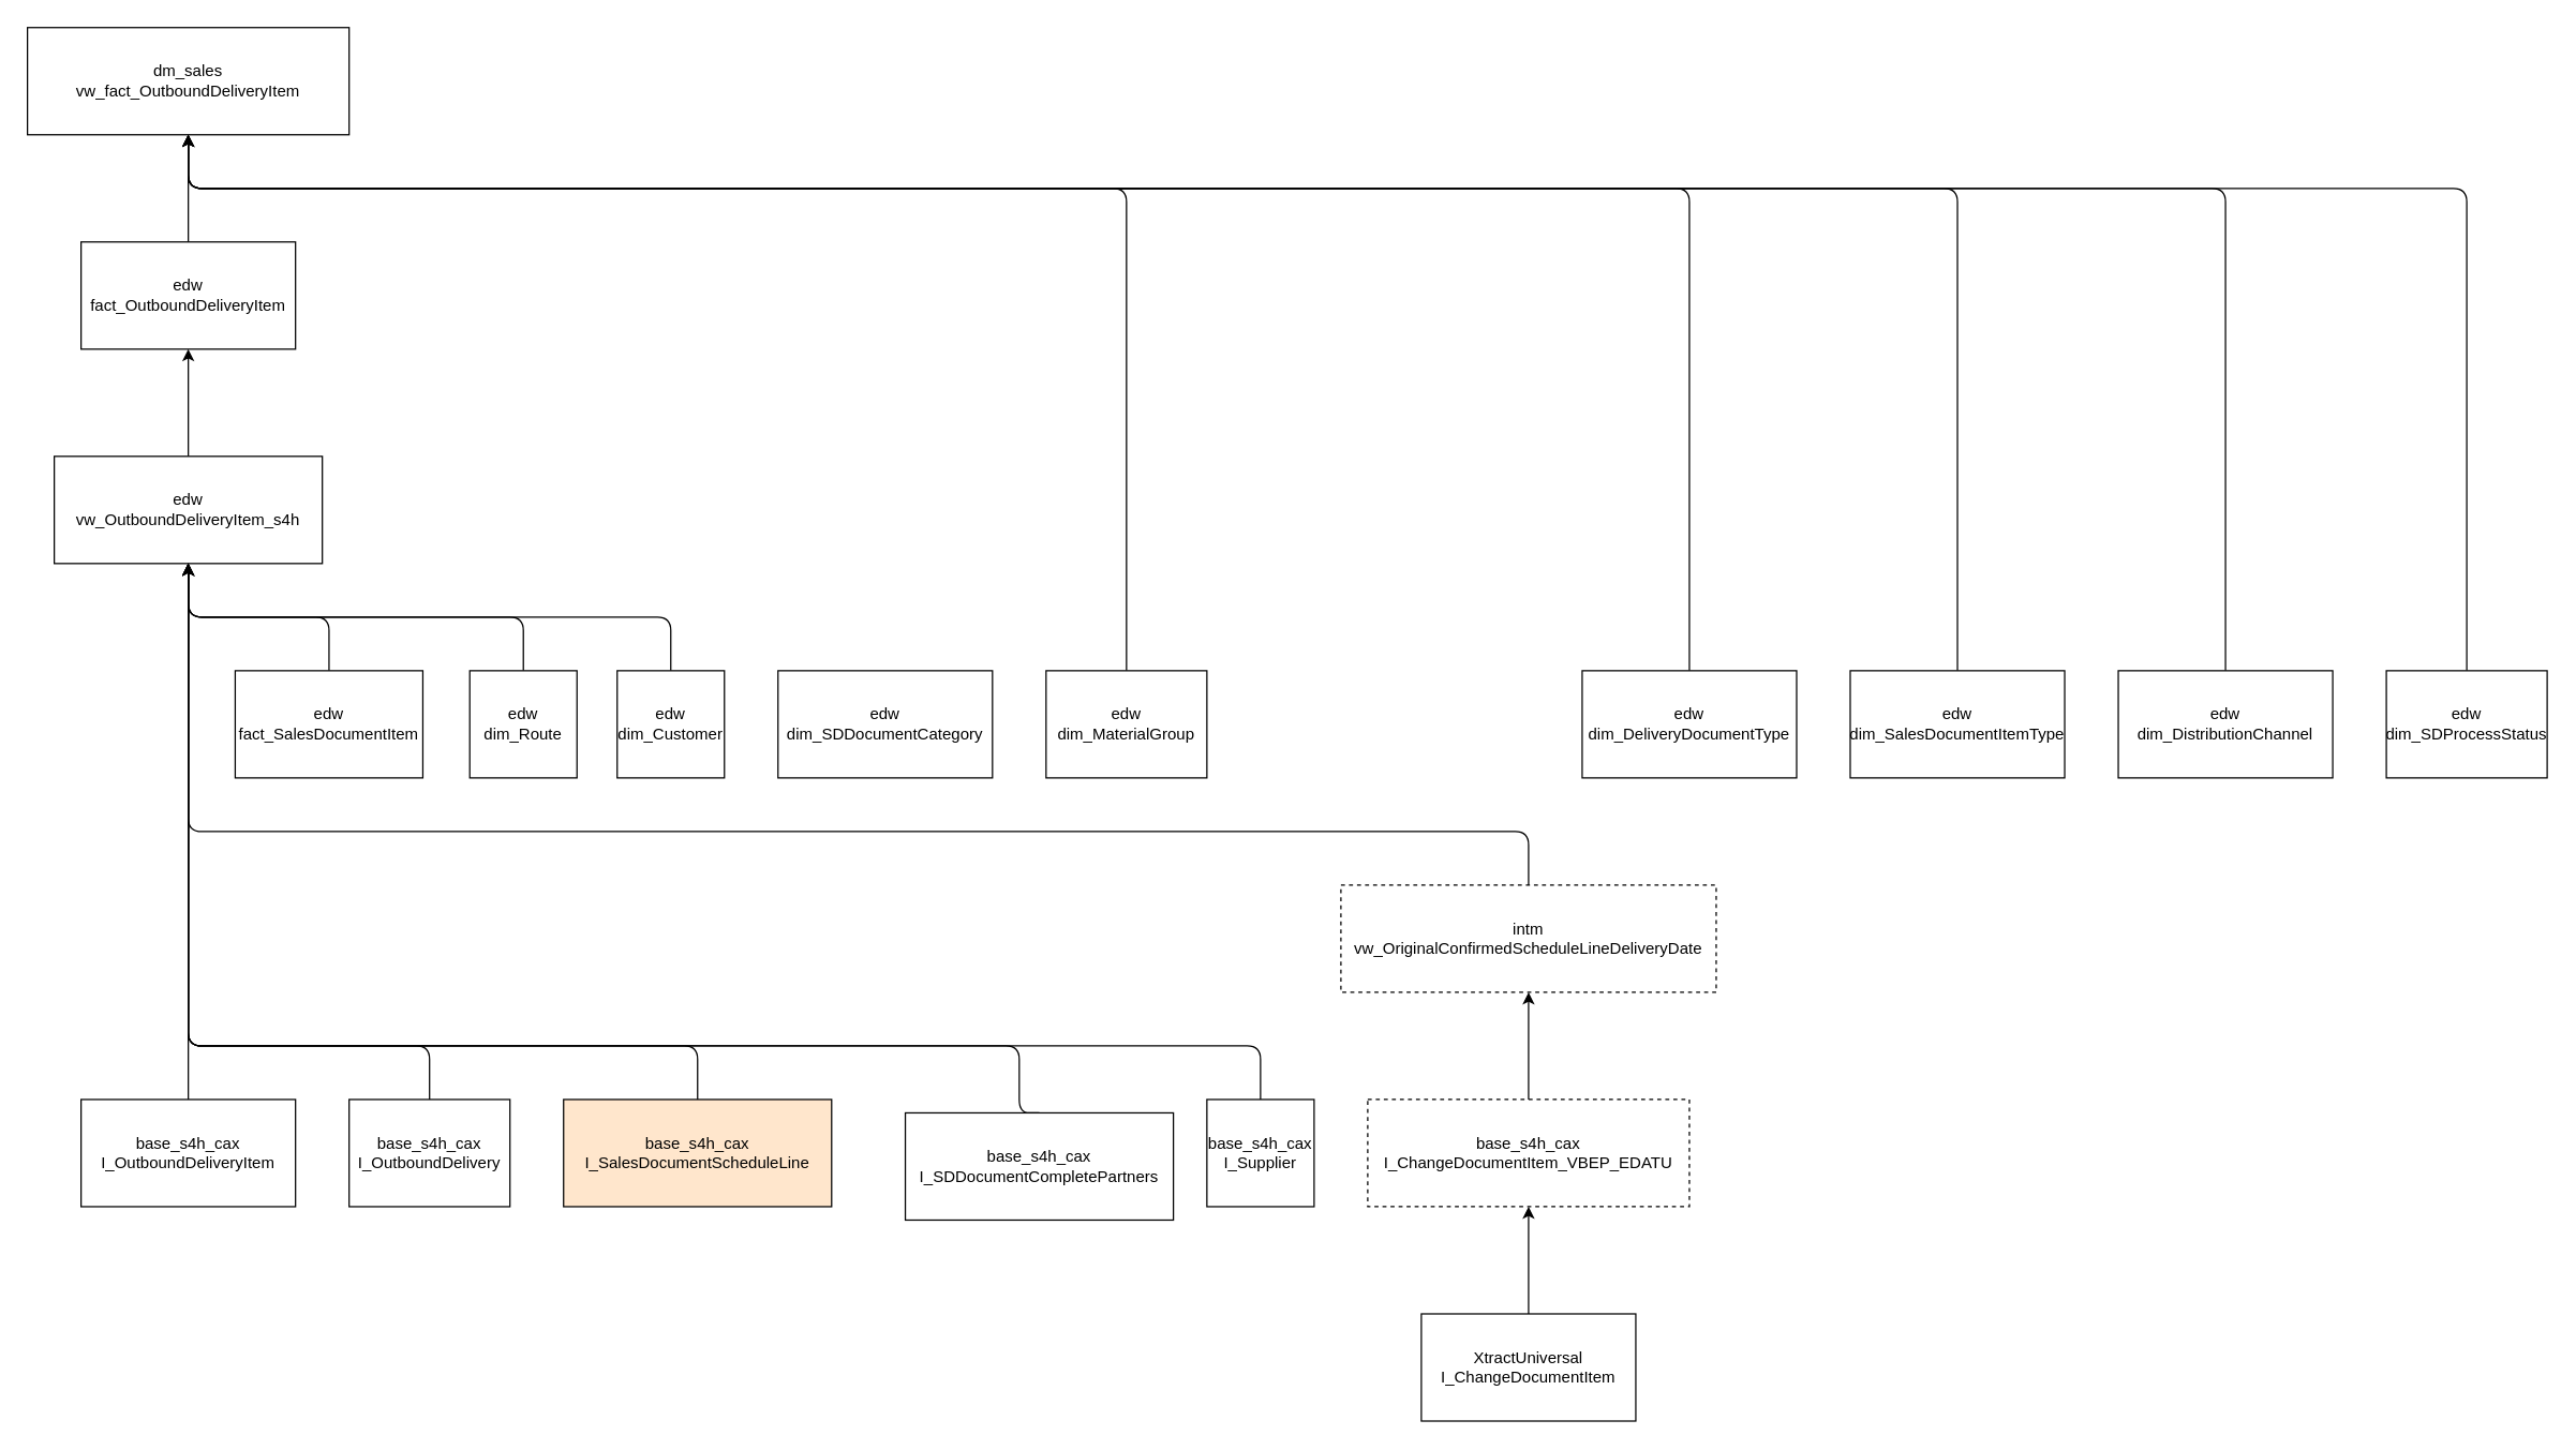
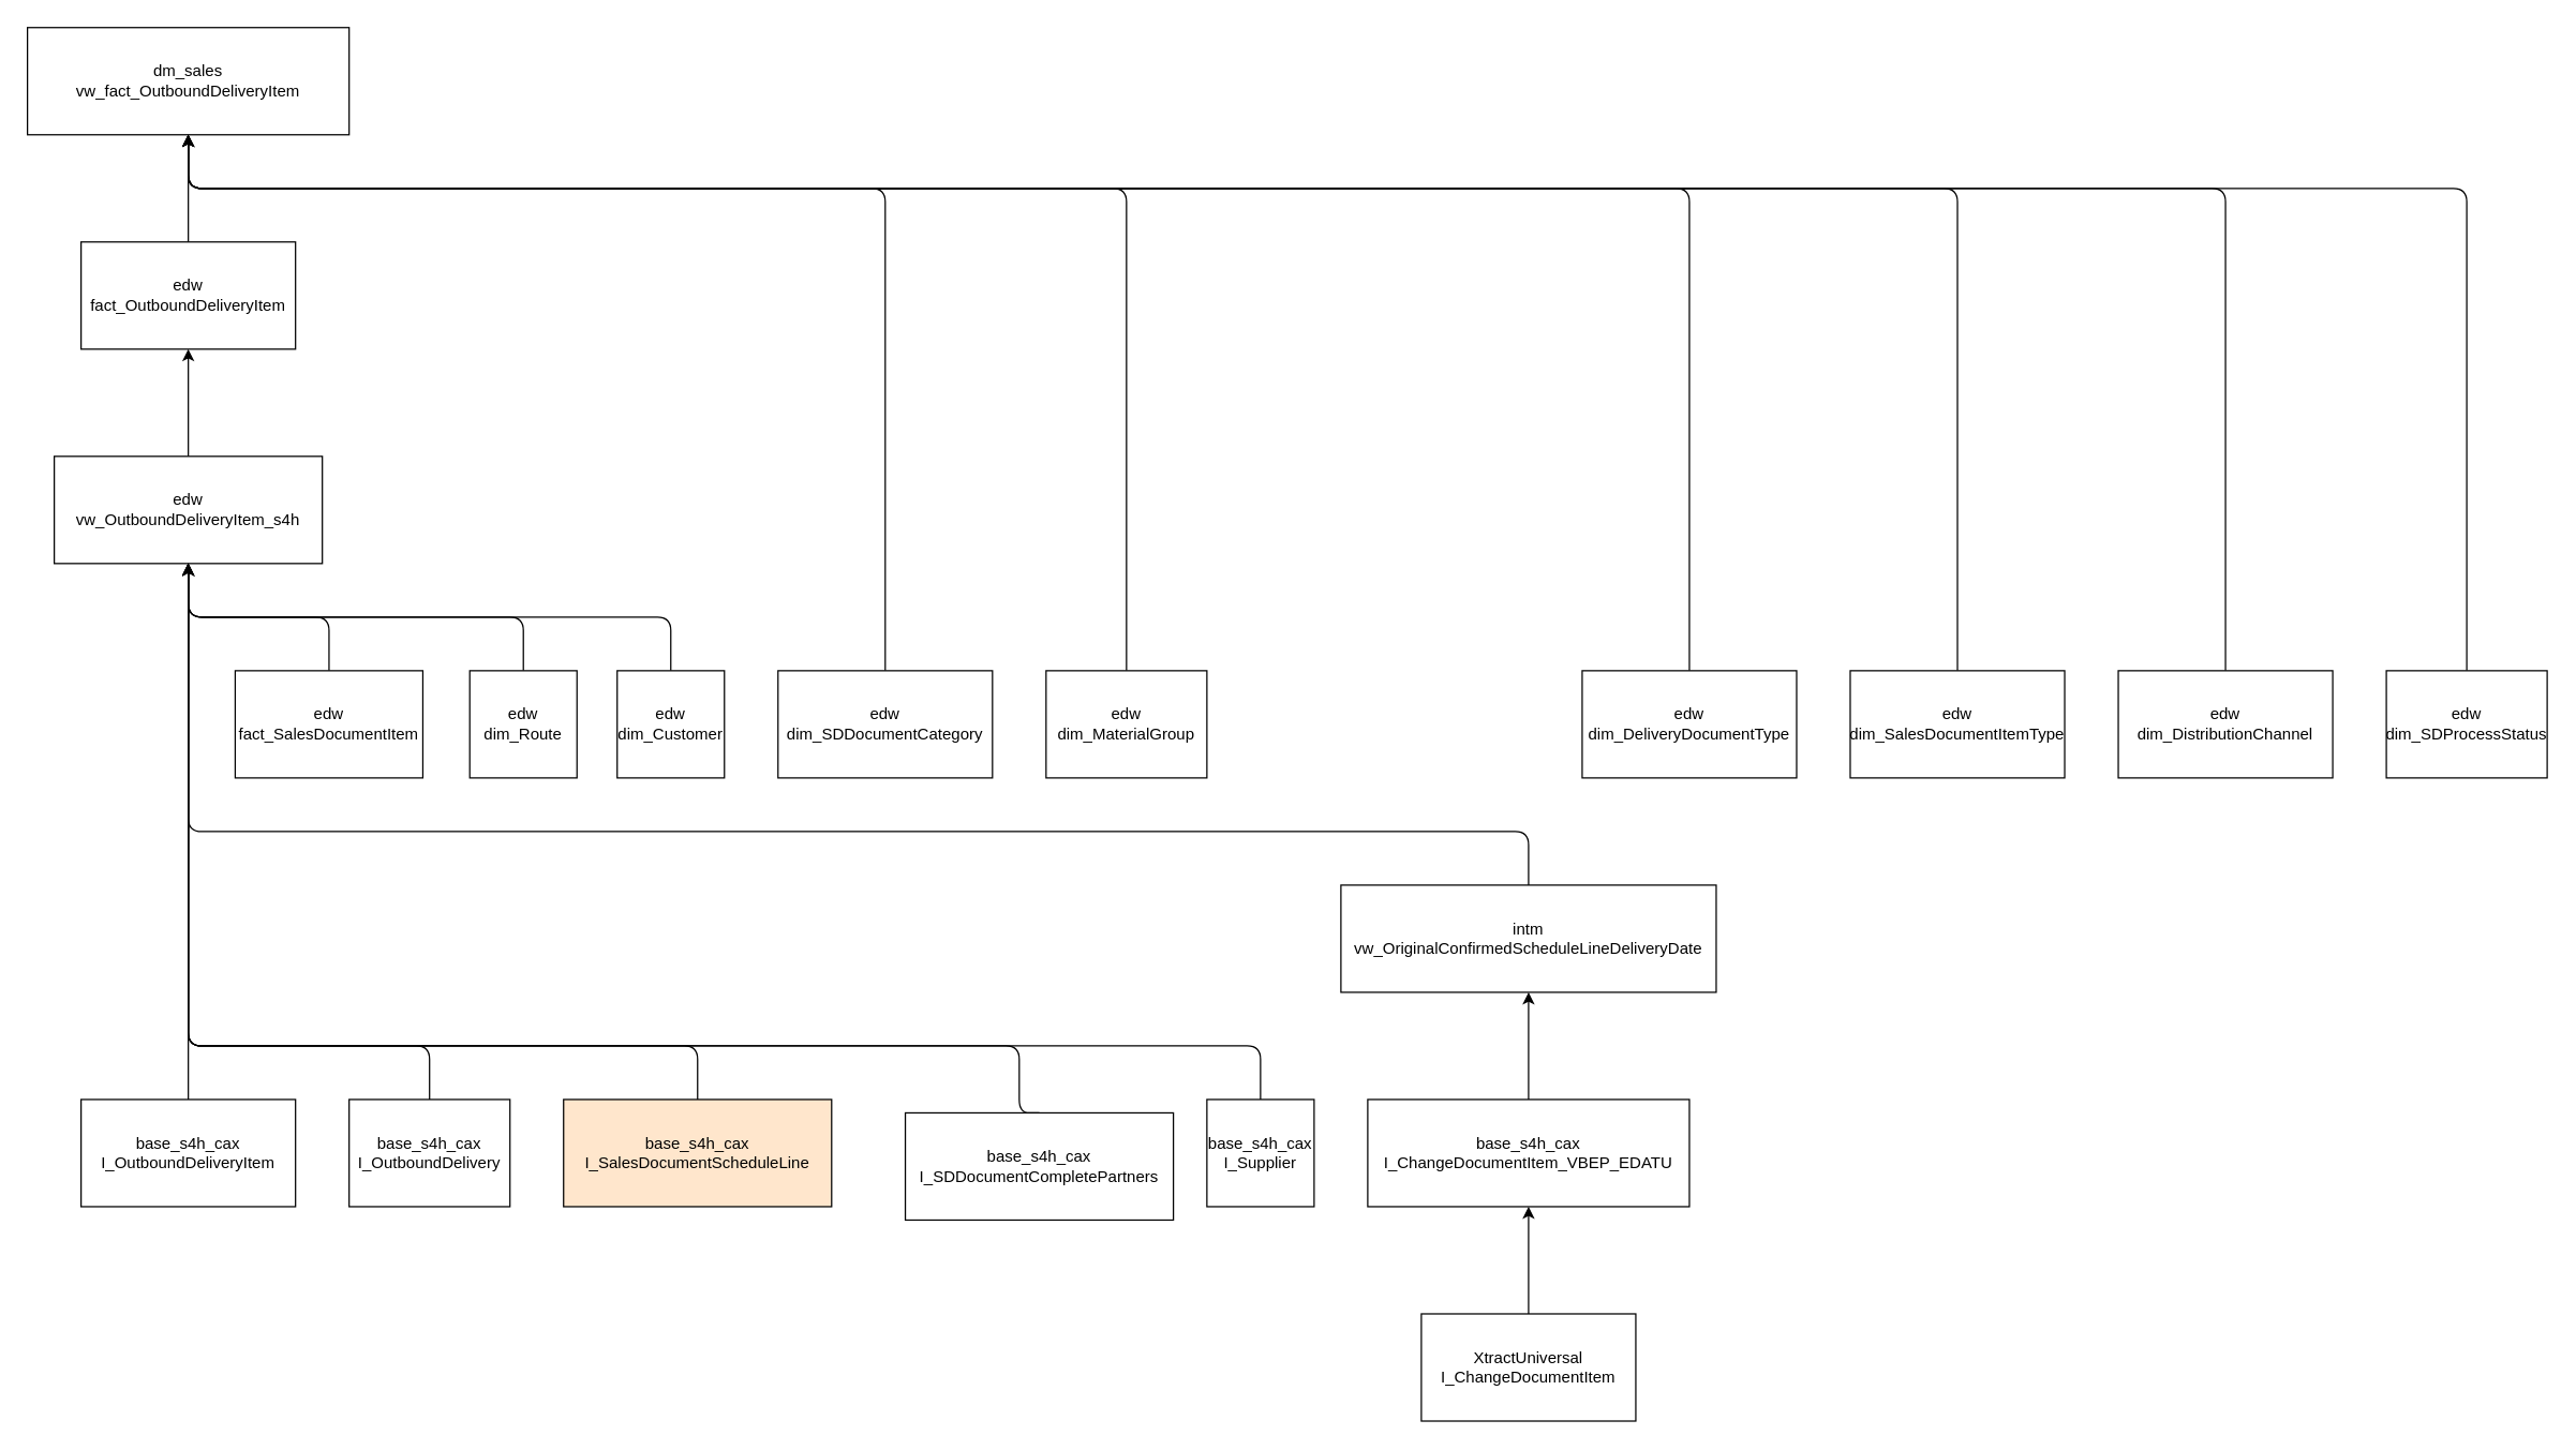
  <mxCell id="0" />
  <mxCell id="1" parent="0" />
  <mxCell id="2" value="" style="edgeStyle=orthogonalEdgeStyle;html=1;" edge="1" parent="1" source="3" target="6"><mxGeometry relative="1" as="geometry" /></mxCell>
  <mxCell id="3" value="XtractUniversal&lt;br&gt;I_ChangeDocumentItem" style="rounded=0;whiteSpace=wrap;html=1;" vertex="1" parent="1"><mxGeometry x="1060" y="980" width="160" height="80" as="geometry" /></mxCell>
  <mxCell id="4" style="edgeStyle=orthogonalEdgeStyle;html=1;entryX=0.5;entryY=1;entryDx=0;entryDy=0;exitX=0.5;exitY=0;exitDx=0;exitDy=0;" edge="1" parent="1" source="40" target="8"><mxGeometry relative="1" as="geometry"><mxPoint x="1140" y="620" as="sourcePoint" /><Array as="points"><mxPoint x="1140" y="620" /><mxPoint x="140" y="620" /></Array></mxGeometry></mxCell>
  <mxCell id="5" value="" style="edgeStyle=orthogonalEdgeStyle;html=1;" edge="1" parent="1" source="6" target="40"><mxGeometry relative="1" as="geometry" /></mxCell>
- <mxCell id="6" value="base_s4h_cax&lt;br&gt;I_ChangeDocumentItem_VBEP_EDATU" style="rounded=0;whiteSpace=wrap;html=1;dashed=1;" vertex="1" parent="1"><mxGeometry x="1020" y="820" width="240" height="80" as="geometry" /></mxCell>
+ <mxCell id="6" value="base_s4h_cax&lt;br&gt;I_ChangeDocumentItem_VBEP_EDATU" style="rounded=0;whiteSpace=wrap;html=1;" vertex="1" parent="1"><mxGeometry x="1020" y="820" width="240" height="80" as="geometry" /></mxCell>
  <mxCell id="7" style="edgeStyle=orthogonalEdgeStyle;html=1;exitX=0.5;exitY=0;exitDx=0;exitDy=0;entryX=0.5;entryY=1;entryDx=0;entryDy=0;" edge="1" parent="1" source="8" target="15"><mxGeometry relative="1" as="geometry" /></mxCell>
  <mxCell id="8" value="edw&lt;br&gt;vw_OutboundDeliveryItem_s4h" style="rounded=0;whiteSpace=wrap;html=1;" vertex="1" parent="1"><mxGeometry x="40" y="340" width="200" height="80" as="geometry" /></mxCell>
  <mxCell id="9" style="edgeStyle=orthogonalEdgeStyle;html=1;exitX=0.5;exitY=0;exitDx=0;exitDy=0;entryX=0.5;entryY=1;entryDx=0;entryDy=0;" edge="1" parent="1" source="10" target="8"><mxGeometry relative="1" as="geometry"><Array as="points"><mxPoint x="320" y="780" /><mxPoint x="140" y="780" /></Array></mxGeometry></mxCell>
  <mxCell id="10" value="base_s4h_cax&lt;br&gt;I_OutboundDelivery" style="rounded=0;whiteSpace=wrap;html=1;" vertex="1" parent="1"><mxGeometry x="260" y="820" width="120" height="80" as="geometry" /></mxCell>
  <mxCell id="11" value="" style="edgeStyle=orthogonalEdgeStyle;html=1;" edge="1" parent="1" source="12" target="8"><mxGeometry relative="1" as="geometry" /></mxCell>
  <mxCell id="12" value="base_s4h_cax&lt;br&gt;I_OutboundDeliveryItem" style="rounded=0;whiteSpace=wrap;html=1;" vertex="1" parent="1"><mxGeometry x="60" y="820" width="160" height="80" as="geometry" /></mxCell>
  <mxCell id="13" value="dm_sales&lt;br&gt;vw_fact_OutboundDeliveryItem" style="rounded=0;whiteSpace=wrap;html=1;" vertex="1" parent="1"><mxGeometry x="20" y="20" width="240" height="80" as="geometry" /></mxCell>
  <mxCell id="14" value="" style="edgeStyle=orthogonalEdgeStyle;html=1;" edge="1" parent="1" source="15" target="13"><mxGeometry relative="1" as="geometry" /></mxCell>
  <mxCell id="15" value="edw&lt;br&gt;fact_OutboundDeliveryItem" style="rounded=0;whiteSpace=wrap;html=1;" vertex="1" parent="1"><mxGeometry x="60" y="180" width="160" height="80" as="geometry" /></mxCell>
+ <mxCell id="16" style="edgeStyle=orthogonalEdgeStyle;html=1;exitX=0.5;exitY=0;exitDx=0;exitDy=0;entryX=0.5;entryY=1;entryDx=0;entryDy=0;" edge="1" parent="1" source="17" target="13"><mxGeometry relative="1" as="geometry"><Array as="points"><mxPoint x="660" y="140" /><mxPoint x="140" y="140" /></Array></mxGeometry></mxCell>
  <mxCell id="17" value="edw&lt;br&gt;dim_SDDocumentCategory" style="rounded=0;whiteSpace=wrap;html=1;" vertex="1" parent="1"><mxGeometry x="580" y="500" width="160" height="80" as="geometry" /></mxCell>
  <mxCell id="18" style="edgeStyle=orthogonalEdgeStyle;html=1;exitX=0.5;exitY=0;exitDx=0;exitDy=0;entryX=0.5;entryY=1;entryDx=0;entryDy=0;" edge="1" parent="1" source="19" target="13"><mxGeometry relative="1" as="geometry"><Array as="points"><mxPoint x="840" y="140" /><mxPoint x="140" y="140" /></Array></mxGeometry></mxCell>
  <mxCell id="19" value="edw&lt;br&gt;dim_MaterialGroup" style="rounded=0;whiteSpace=wrap;html=1;" vertex="1" parent="1"><mxGeometry x="780" y="500" width="120" height="80" as="geometry" /></mxCell>
  <mxCell id="20" style="edgeStyle=orthogonalEdgeStyle;html=1;exitX=0.5;exitY=0;exitDx=0;exitDy=0;entryX=0.5;entryY=1;entryDx=0;entryDy=0;" edge="1" parent="1" source="21" target="13"><mxGeometry relative="1" as="geometry"><Array as="points"><mxPoint x="1260" y="140" /><mxPoint x="140" y="140" /></Array></mxGeometry></mxCell>
  <mxCell id="21" value="edw&lt;br&gt;dim_DeliveryDocumentType" style="rounded=0;whiteSpace=wrap;html=1;" vertex="1" parent="1"><mxGeometry x="1180" y="500" width="160" height="80" as="geometry" /></mxCell>
  <mxCell id="22" style="edgeStyle=orthogonalEdgeStyle;html=1;exitX=0.5;exitY=0;exitDx=0;exitDy=0;entryX=0.5;entryY=1;entryDx=0;entryDy=0;" edge="1" parent="1" source="23" target="13"><mxGeometry relative="1" as="geometry"><Array as="points"><mxPoint x="1460" y="140" /><mxPoint x="140" y="140" /></Array></mxGeometry></mxCell>
  <mxCell id="23" value="edw&lt;br&gt;dim_SalesDocumentItemType" style="rounded=0;whiteSpace=wrap;html=1;" vertex="1" parent="1"><mxGeometry x="1380" y="500" width="160" height="80" as="geometry" /></mxCell>
  <mxCell id="24" style="edgeStyle=orthogonalEdgeStyle;html=1;exitX=0.5;exitY=0;exitDx=0;exitDy=0;entryX=0.5;entryY=1;entryDx=0;entryDy=0;" edge="1" parent="1" source="25" target="13"><mxGeometry relative="1" as="geometry"><Array as="points"><mxPoint x="1660" y="140" /><mxPoint x="140" y="140" /></Array></mxGeometry></mxCell>
  <mxCell id="25" value="edw&lt;br&gt;dim_DistributionChannel" style="rounded=0;whiteSpace=wrap;html=1;" vertex="1" parent="1"><mxGeometry x="1580" y="500" width="160" height="80" as="geometry" /></mxCell>
  <mxCell id="26" style="edgeStyle=orthogonalEdgeStyle;html=1;exitX=0.5;exitY=0;exitDx=0;exitDy=0;entryX=0.5;entryY=1;entryDx=0;entryDy=0;" edge="1" parent="1" source="27" target="13"><mxGeometry relative="1" as="geometry"><Array as="points"><mxPoint x="1840" y="140" /><mxPoint x="140" y="140" /></Array></mxGeometry></mxCell>
  <mxCell id="27" value="edw&lt;br&gt;dim_SDProcessStatus" style="rounded=0;whiteSpace=wrap;html=1;" vertex="1" parent="1"><mxGeometry x="1780" y="500" width="120" height="80" as="geometry" /></mxCell>
  <mxCell id="28" style="edgeStyle=orthogonalEdgeStyle;html=1;exitX=0.5;exitY=0;exitDx=0;exitDy=0;entryX=0.5;entryY=1;entryDx=0;entryDy=0;" edge="1" parent="1" source="29" target="8"><mxGeometry relative="1" as="geometry" /></mxCell>
  <mxCell id="29" value="edw&lt;br&gt;dim_Route" style="rounded=0;whiteSpace=wrap;html=1;" vertex="1" parent="1"><mxGeometry x="350" y="500" width="80" height="80" as="geometry" /></mxCell>
  <mxCell id="30" style="edgeStyle=orthogonalEdgeStyle;html=1;exitX=0.5;exitY=0;exitDx=0;exitDy=0;entryX=0.5;entryY=1;entryDx=0;entryDy=0;" edge="1" parent="1" source="31" target="8"><mxGeometry relative="1" as="geometry"><Array as="points"><mxPoint x="520" y="780" /><mxPoint x="140" y="780" /></Array></mxGeometry></mxCell>
  <mxCell id="31" value="base_s4h_cax&lt;br&gt;I_SalesDocumentScheduleLine" style="rounded=0;whiteSpace=wrap;html=1;fillColor=#ffe6cc;" vertex="1" parent="1"><mxGeometry x="420" y="820" width="200" height="80" as="geometry" /></mxCell>
  <mxCell id="32" style="edgeStyle=orthogonalEdgeStyle;html=1;exitX=0.5;exitY=0;exitDx=0;exitDy=0;entryX=0.5;entryY=1;entryDx=0;entryDy=0;" edge="1" parent="1" source="33" target="8"><mxGeometry relative="1" as="geometry" /></mxCell>
  <mxCell id="33" value="edw&lt;br&gt;fact_SalesDocumentItem" style="rounded=0;whiteSpace=wrap;html=1;" vertex="1" parent="1"><mxGeometry x="175" y="500" width="140" height="80" as="geometry" /></mxCell>
  <mxCell id="34" style="edgeStyle=orthogonalEdgeStyle;html=1;exitX=0.5;exitY=0;exitDx=0;exitDy=0;entryX=0.5;entryY=1;entryDx=0;entryDy=0;" edge="1" parent="1" source="35" target="8"><mxGeometry relative="1" as="geometry"><Array as="points"><mxPoint x="760" y="780" /><mxPoint x="140" y="780" /></Array></mxGeometry></mxCell>
  <mxCell id="35" value="base_s4h_cax&lt;br&gt;I_SDDocumentCompletePartners" style="rounded=0;whiteSpace=wrap;html=1;" vertex="1" parent="1"><mxGeometry x="675" y="830" width="200" height="80" as="geometry" /></mxCell>
  <mxCell id="36" style="edgeStyle=orthogonalEdgeStyle;html=1;exitX=0.5;exitY=0;exitDx=0;exitDy=0;entryX=0.5;entryY=1;entryDx=0;entryDy=0;" edge="1" parent="1" source="37" target="8"><mxGeometry relative="1" as="geometry"><Array as="points"><mxPoint x="940" y="780" /><mxPoint x="140" y="780" /></Array></mxGeometry></mxCell>
  <mxCell id="37" value="base_s4h_cax&lt;br&gt;I_Supplier" style="rounded=0;whiteSpace=wrap;html=1;" vertex="1" parent="1"><mxGeometry x="900" y="820" width="80" height="80" as="geometry" /></mxCell>
  <mxCell id="38" style="edgeStyle=orthogonalEdgeStyle;html=1;exitX=0.5;exitY=0;exitDx=0;exitDy=0;entryX=0.5;entryY=1;entryDx=0;entryDy=0;" edge="1" parent="1" source="39" target="8"><mxGeometry relative="1" as="geometry" /></mxCell>
  <mxCell id="39" value="edw&lt;br&gt;dim_Customer" style="rounded=0;whiteSpace=wrap;html=1;" vertex="1" parent="1"><mxGeometry x="460" y="500" width="80" height="80" as="geometry" /></mxCell>
- <mxCell id="40" value="intm&lt;br&gt;vw_OriginalConfirmedScheduleLineDeliveryDate" style="rounded=0;whiteSpace=wrap;html=1;dashed=1;" vertex="1" parent="1"><mxGeometry x="1000" y="660" width="280" height="80" as="geometry" /></mxCell>
+ <mxCell id="40" value="intm&lt;br&gt;vw_OriginalConfirmedScheduleLineDeliveryDate" style="rounded=0;whiteSpace=wrap;html=1;" vertex="1" parent="1"><mxGeometry x="1000" y="660" width="280" height="80" as="geometry" /></mxCell>
